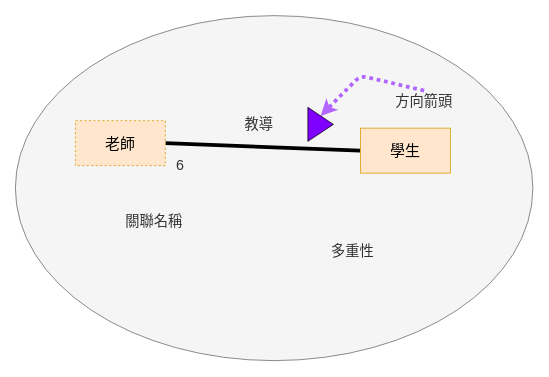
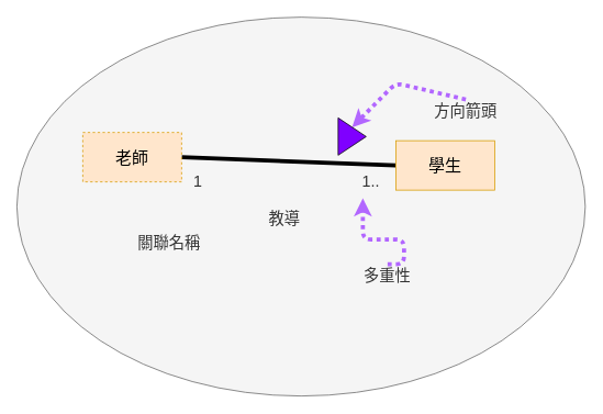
  <mxCell id="0" />
  <mxCell id="1" parent="0" />
  <mxCell id="2" value="" style="ellipse;whiteSpace=wrap;html=1;fillColor=#f5f5f5;strokeColor=#666666;fontColor=#333333;" vertex="1" parent="1"><mxGeometry x="20" y="20" width="690" height="460" as="geometry" /></mxCell>
  <mxCell id="3" style="edgeStyle=none;html=1;exitX=1;exitY=0.5;exitDx=0;exitDy=0;entryX=0;entryY=0.5;entryDx=0;entryDy=0;fontSize=16;fontColor=#000000;endArrow=none;endFill=0;strokeWidth=5;strokeColor=#000000;" edge="1" parent="1" source="4" target="5"><mxGeometry relative="1" as="geometry" /></mxCell>
  <mxCell id="4" value="&lt;font color=&quot;#000000&quot; style=&quot;font-size: 20px;&quot;&gt;老師&lt;/font&gt;" style="rounded=0;whiteSpace=wrap;html=1;fillColor=#ffe6cc;strokeColor=#d79b00;dashed=1;" vertex="1" parent="1"><mxGeometry x="100" y="160" width="120" height="60" as="geometry" /></mxCell>
  <mxCell id="5" value="&lt;font color=&quot;#000000&quot; style=&quot;font-size: 20px;&quot;&gt;學生&lt;/font&gt;" style="rounded=0;whiteSpace=wrap;html=1;fillColor=#ffe6cc;strokeColor=#d79b00;" vertex="1" parent="1"><mxGeometry x="480" y="170" width="120" height="60" as="geometry" /></mxCell>
- <mxCell id="6" value="&lt;font style=&quot;font-size: 19px;&quot;&gt;6&lt;/font&gt;" style="rounded=0;whiteSpace=wrap;html=1;fontSize=16;fillColor=none;strokeColor=none;fontColor=#333333;" vertex="1" parent="1"><mxGeometry x="220" y="200" width="40" height="40" as="geometry" /></mxCell>
+ <mxCell id="6" value="&lt;font style=&quot;font-size: 19px;&quot;&gt;1&lt;/font&gt;" style="rounded=0;whiteSpace=wrap;html=1;fontSize=16;fillColor=none;strokeColor=none;fontColor=#333333;" vertex="1" parent="1"><mxGeometry x="220" y="200" width="40" height="40" as="geometry" /></mxCell>
+ <mxCell id="7" value="&lt;font style=&quot;font-size: 19px;&quot;&gt;1..&lt;/font&gt;" style="rounded=0;whiteSpace=wrap;html=1;fontSize=16;fillColor=none;strokeColor=none;fontColor=#333333;" vertex="1" parent="1"><mxGeometry x="430" y="200" width="40" height="40" as="geometry" /></mxCell>
  <mxCell id="8" value="&lt;font style=&quot;font-size: 19px;&quot;&gt;關聯名稱&lt;/font&gt;" style="rounded=0;whiteSpace=wrap;html=1;fontSize=16;fillColor=none;strokeColor=none;fontColor=#333333;" vertex="1" parent="1"><mxGeometry x="150" y="280" width="110" height="30" as="geometry" /></mxCell>
+ <mxCell id="9" style="html=1;exitX=0.5;exitY=0;exitDx=0;exitDy=0;entryX=0.25;entryY=1;entryDx=0;entryDy=0;strokeColor=#B266FF;strokeWidth=5;fontSize=19;fontColor=#f5f5f5;endArrow=classic;endFill=1;elbow=vertical;edgeStyle=orthogonalEdgeStyle;rounded=1;dashed=1;dashPattern=1 1;" edge="1" parent="1" source="10" target="7"><mxGeometry relative="1" as="geometry"><Array as="points"><mxPoint x="490" y="320" /><mxPoint x="490" y="290" /><mxPoint x="440" y="290" /></Array></mxGeometry></mxCell>
  <mxCell id="10" value="&lt;font style=&quot;font-size: 19px;&quot;&gt;多重性&lt;/font&gt;" style="rounded=0;whiteSpace=wrap;html=1;fontSize=16;fillColor=none;strokeColor=none;fontColor=#333333;" vertex="1" parent="1"><mxGeometry x="410" y="320" width="120" height="30" as="geometry" /></mxCell>
- <mxCell id="11" value="&lt;font style=&quot;font-size: 19px;&quot;&gt;教導&lt;/font&gt;" style="rounded=0;whiteSpace=wrap;html=1;fontSize=16;fillColor=none;strokeColor=none;fontColor=#333333;" vertex="1" parent="1"><mxGeometry x="290" y="150" width="110" height="30" as="geometry" /></mxCell>
+ <mxCell id="11" value="&lt;font style=&quot;font-size: 19px;&quot;&gt;教導&lt;/font&gt;" style="rounded=0;whiteSpace=wrap;html=1;fontSize=16;fillColor=none;strokeColor=none;fontColor=#333333;" vertex="1" parent="1"><mxGeometry x="290" y="250" width="110" height="30" as="geometry" /></mxCell>
  <mxCell id="12" style="rounded=1;sketch=0;jumpStyle=none;html=1;entryX=0.5;entryY=0;entryDx=0;entryDy=0;dashed=1;dashPattern=1 1;strokeColor=#B266FF;strokeWidth=5;fontSize=19;fontColor=#f5f5f5;endArrow=classic;endFill=1;elbow=vertical;exitX=0.5;exitY=0;exitDx=0;exitDy=0;" edge="1" parent="1" source="13" target="14"><mxGeometry relative="1" as="geometry"><Array as="points"><mxPoint x="480" y="100" /></Array></mxGeometry></mxCell>
  <mxCell id="13" value="&lt;font style=&quot;font-size: 19px;&quot;&gt;方向箭頭&lt;/font&gt;" style="rounded=0;whiteSpace=wrap;html=1;fontSize=16;fillColor=none;strokeColor=none;fontColor=#333333;" vertex="1" parent="1"><mxGeometry x="510" y="120" width="110" height="30" as="geometry" /></mxCell>
  <mxCell id="14" value="" style="triangle;whiteSpace=wrap;html=1;fontSize=19;fontColor=#f5f5f5;fillColor=#7F00FF;" vertex="1" parent="1"><mxGeometry x="410" y="142.33" width="34" height="45.33" as="geometry" /></mxCell>
